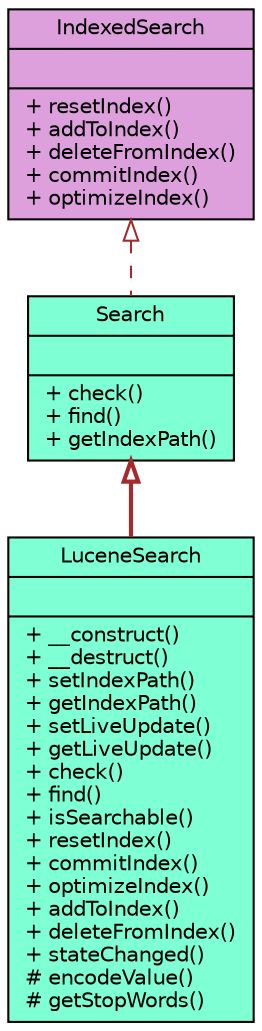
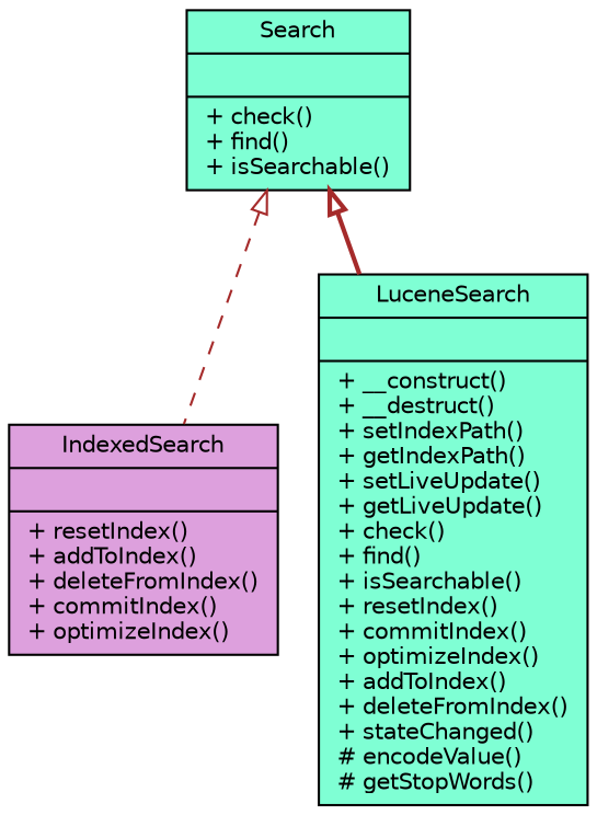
  digraph {
    node [color=black fillcolor=aquamarine fontname=Helvetica fontsize=10 shape=record style=filled]
    edge [arrowtail=onormal color=brown dir=back fontname=Helvetica fontsize=10 labelfontname=Helvetica labelfontsize=10]
-   n1 [fontcolor=black height=0.2 label="{Search\n||+ check()\l+ find()\l+ getIndexPath()\l}" width=0.4]
+   n1 [fontcolor=black height=0.2 label="{Search\n||+ check()\l+ find()\l+ isSearchable()\l}" width=0.4]
    n2 [fillcolor=plum height=0.2 label="{IndexedSearch\n||+ resetIndex()\l+ addToIndex()\l+ deleteFromIndex()\l+ commitIndex()\l+ optimizeIndex()\l}" width=0.4]
    n3 [height=0.2 label="{LuceneSearch\n||+ __construct()\l+ __destruct()\l+ setIndexPath()\l+ getIndexPath()\l+ setLiveUpdate()\l+ getLiveUpdate()\l+ check()\l+ find()\l+ isSearchable()\l+ resetIndex()\l+ commitIndex()\l+ optimizeIndex()\l+ addToIndex()\l+ deleteFromIndex()\l+ stateChanged()\l# encodeValue()\l# getStopWords()\l}" width=0.4]
-   n2 -> n1 [style=dashed]
+   n1 -> n2 [style=dashed]
    n1 -> n3 [style=bold]
  }
